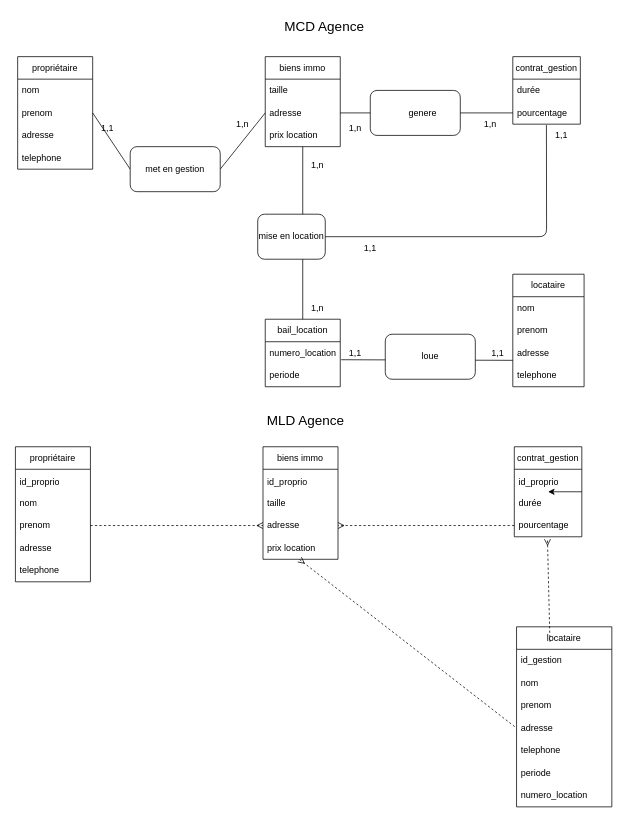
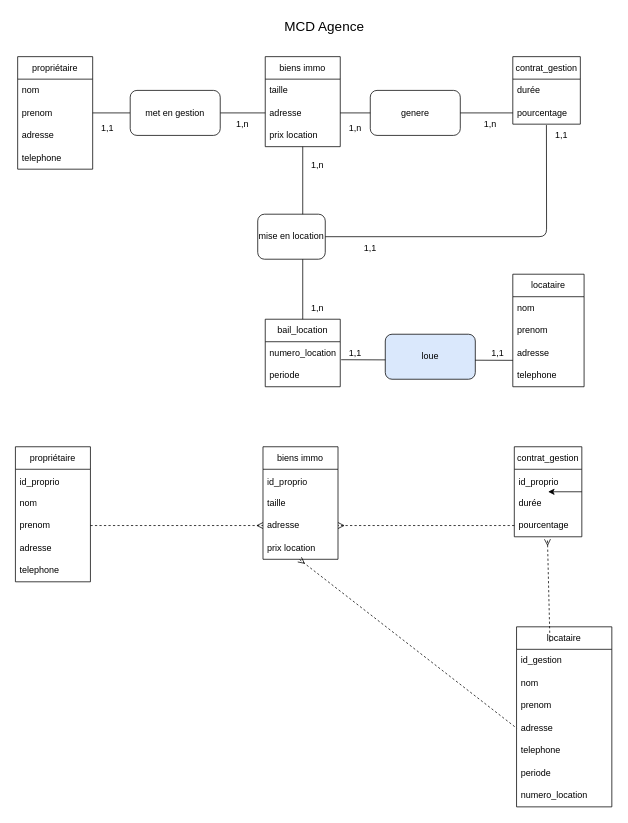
  <mxCell id="0" />
  <mxCell id="1" parent="0" />
  <mxCell id="2" value="propriétaire" style="swimlane;fontStyle=0;childLayout=stackLayout;horizontal=1;startSize=30;horizontalStack=0;resizeParent=1;resizeParentMax=0;resizeLast=0;collapsible=1;marginBottom=0;whiteSpace=wrap;html=1;" vertex="1" parent="1"><mxGeometry x="23" y="75" width="100" height="150" as="geometry" /></mxCell>
  <mxCell id="3" value="nom" style="text;strokeColor=none;fillColor=none;align=left;verticalAlign=middle;spacingLeft=4;spacingRight=4;overflow=hidden;points=[[0,0.5],[1,0.5]];portConstraint=eastwest;rotatable=0;whiteSpace=wrap;html=1;" vertex="1" parent="2"><mxGeometry y="30" width="100" height="30" as="geometry" /></mxCell>
  <mxCell id="4" value="prenom" style="text;strokeColor=none;fillColor=none;align=left;verticalAlign=middle;spacingLeft=4;spacingRight=4;overflow=hidden;points=[[0,0.5],[1,0.5]];portConstraint=eastwest;rotatable=0;whiteSpace=wrap;html=1;" vertex="1" parent="2"><mxGeometry y="60" width="100" height="30" as="geometry" /></mxCell>
  <mxCell id="5" value="adresse" style="text;strokeColor=none;fillColor=none;align=left;verticalAlign=middle;spacingLeft=4;spacingRight=4;overflow=hidden;points=[[0,0.5],[1,0.5]];portConstraint=eastwest;rotatable=0;whiteSpace=wrap;html=1;" vertex="1" parent="2"><mxGeometry y="90" width="100" height="30" as="geometry" /></mxCell>
  <mxCell id="6" value="telephone" style="text;strokeColor=none;fillColor=none;align=left;verticalAlign=middle;spacingLeft=4;spacingRight=4;overflow=hidden;points=[[0,0.5],[1,0.5]];portConstraint=eastwest;rotatable=0;whiteSpace=wrap;html=1;" vertex="1" parent="2"><mxGeometry y="120" width="100" height="30" as="geometry" /></mxCell>
  <mxCell id="7" value="biens immo" style="swimlane;fontStyle=0;childLayout=stackLayout;horizontal=1;startSize=30;horizontalStack=0;resizeParent=1;resizeParentMax=0;resizeLast=0;collapsible=1;marginBottom=0;whiteSpace=wrap;html=1;" vertex="1" parent="1"><mxGeometry x="353" y="75" width="100" height="120" as="geometry" /></mxCell>
  <mxCell id="8" value="taille" style="text;strokeColor=none;fillColor=none;align=left;verticalAlign=middle;spacingLeft=4;spacingRight=4;overflow=hidden;points=[[0,0.5],[1,0.5]];portConstraint=eastwest;rotatable=0;whiteSpace=wrap;html=1;" vertex="1" parent="7"><mxGeometry y="30" width="100" height="30" as="geometry" /></mxCell>
  <mxCell id="9" value="adresse" style="text;strokeColor=none;fillColor=none;align=left;verticalAlign=middle;spacingLeft=4;spacingRight=4;overflow=hidden;points=[[0,0.5],[1,0.5]];portConstraint=eastwest;rotatable=0;whiteSpace=wrap;html=1;" vertex="1" parent="7"><mxGeometry y="60" width="100" height="30" as="geometry" /></mxCell>
  <mxCell id="10" value="prix location" style="text;strokeColor=none;fillColor=none;align=left;verticalAlign=middle;spacingLeft=4;spacingRight=4;overflow=hidden;points=[[0,0.5],[1,0.5]];portConstraint=eastwest;rotatable=0;whiteSpace=wrap;html=1;" vertex="1" parent="7"><mxGeometry y="90" width="100" height="30" as="geometry" /></mxCell>
  <mxCell id="11" value="contrat_gestion" style="swimlane;fontStyle=0;childLayout=stackLayout;horizontal=1;startSize=30;horizontalStack=0;resizeParent=1;resizeParentMax=0;resizeLast=0;collapsible=1;marginBottom=0;whiteSpace=wrap;html=1;" vertex="1" parent="1"><mxGeometry x="683" y="75" width="90" height="90" as="geometry" /></mxCell>
  <mxCell id="12" value="durée" style="text;strokeColor=none;fillColor=none;align=left;verticalAlign=middle;spacingLeft=4;spacingRight=4;overflow=hidden;points=[[0,0.5],[1,0.5]];portConstraint=eastwest;rotatable=0;whiteSpace=wrap;html=1;" vertex="1" parent="11"><mxGeometry y="30" width="90" height="30" as="geometry" /></mxCell>
  <mxCell id="13" value="pourcentage" style="text;strokeColor=none;fillColor=none;align=left;verticalAlign=middle;spacingLeft=4;spacingRight=4;overflow=hidden;points=[[0,0.5],[1,0.5]];portConstraint=eastwest;rotatable=0;whiteSpace=wrap;html=1;" vertex="1" parent="11"><mxGeometry y="60" width="90" height="30" as="geometry" /></mxCell>
  <mxCell id="14" style="edgeStyle=none;html=1;" edge="1" parent="11" source="11" target="12"><mxGeometry relative="1" as="geometry" /></mxCell>
  <mxCell id="15" value="bail_location" style="swimlane;fontStyle=0;childLayout=stackLayout;horizontal=1;startSize=30;horizontalStack=0;resizeParent=1;resizeParentMax=0;resizeLast=0;collapsible=1;marginBottom=0;whiteSpace=wrap;html=1;" vertex="1" parent="1"><mxGeometry x="353" y="425" width="100" height="90" as="geometry" /></mxCell>
  <mxCell id="16" value="numero_location" style="text;strokeColor=none;fillColor=none;align=left;verticalAlign=middle;spacingLeft=4;spacingRight=4;overflow=hidden;points=[[0,0.5],[1,0.5]];portConstraint=eastwest;rotatable=0;whiteSpace=wrap;html=1;" vertex="1" parent="15"><mxGeometry y="30" width="100" height="30" as="geometry" /></mxCell>
  <mxCell id="17" value="periode" style="text;strokeColor=none;fillColor=none;align=left;verticalAlign=middle;spacingLeft=4;spacingRight=4;overflow=hidden;points=[[0,0.5],[1,0.5]];portConstraint=eastwest;rotatable=0;whiteSpace=wrap;html=1;" vertex="1" parent="15"><mxGeometry y="60" width="100" height="30" as="geometry" /></mxCell>
  <mxCell id="18" value="locataire" style="swimlane;fontStyle=0;childLayout=stackLayout;horizontal=1;startSize=30;horizontalStack=0;resizeParent=1;resizeParentMax=0;resizeLast=0;collapsible=1;marginBottom=0;whiteSpace=wrap;html=1;" vertex="1" parent="1"><mxGeometry x="683" y="365" width="95" height="150" as="geometry" /></mxCell>
  <mxCell id="19" value="nom" style="text;strokeColor=none;fillColor=none;align=left;verticalAlign=middle;spacingLeft=4;spacingRight=4;overflow=hidden;points=[[0,0.5],[1,0.5]];portConstraint=eastwest;rotatable=0;whiteSpace=wrap;html=1;" vertex="1" parent="18"><mxGeometry y="30" width="95" height="30" as="geometry" /></mxCell>
  <mxCell id="20" value="prenom" style="text;strokeColor=none;fillColor=none;align=left;verticalAlign=middle;spacingLeft=4;spacingRight=4;overflow=hidden;points=[[0,0.5],[1,0.5]];portConstraint=eastwest;rotatable=0;whiteSpace=wrap;html=1;" vertex="1" parent="18"><mxGeometry y="60" width="95" height="30" as="geometry" /></mxCell>
  <mxCell id="21" value="adresse" style="text;strokeColor=none;fillColor=none;align=left;verticalAlign=middle;spacingLeft=4;spacingRight=4;overflow=hidden;points=[[0,0.5],[1,0.5]];portConstraint=eastwest;rotatable=0;whiteSpace=wrap;html=1;" vertex="1" parent="18"><mxGeometry y="90" width="95" height="30" as="geometry" /></mxCell>
  <mxCell id="22" value="telephone" style="text;strokeColor=none;fillColor=none;align=left;verticalAlign=middle;spacingLeft=4;spacingRight=4;overflow=hidden;points=[[0,0.5],[1,0.5]];portConstraint=eastwest;rotatable=0;whiteSpace=wrap;html=1;" vertex="1" parent="18"><mxGeometry y="120" width="95" height="30" as="geometry" /></mxCell>
  <mxCell id="23" value="" style="endArrow=none;html=1;exitX=1;exitY=0.5;exitDx=0;exitDy=0;entryX=0;entryY=0.5;entryDx=0;entryDy=0;startArrow=none;" edge="1" parent="1" source="27" target="9"><mxGeometry width="50" height="50" relative="1" as="geometry"><mxPoint x="413" y="355" as="sourcePoint" /><mxPoint x="463" y="305" as="targetPoint" /></mxGeometry></mxCell>
  <mxCell id="24" value="" style="endArrow=none;html=1;entryX=1;entryY=0.5;entryDx=0;entryDy=0;" edge="1" parent="1" source="13" target="9"><mxGeometry width="50" height="50" relative="1" as="geometry"><mxPoint x="133" y="160" as="sourcePoint" /><mxPoint x="283" y="160" as="targetPoint" /></mxGeometry></mxCell>
  <mxCell id="25" value="" style="endArrow=none;html=1;exitX=0.5;exitY=0;exitDx=0;exitDy=0;entryX=0.5;entryY=1;entryDx=0;entryDy=0;entryPerimeter=0;" edge="1" parent="1" source="15" target="10"><mxGeometry width="50" height="50" relative="1" as="geometry"><mxPoint x="133" y="160" as="sourcePoint" /><mxPoint x="283" y="160" as="targetPoint" /></mxGeometry></mxCell>
  <mxCell id="26" value="" style="endArrow=none;html=1;exitX=1;exitY=0.5;exitDx=0;exitDy=0;entryX=0;entryY=0.5;entryDx=0;entryDy=0;" edge="1" parent="1" source="4" target="27"><mxGeometry width="50" height="50" relative="1" as="geometry"><mxPoint x="123" y="150" as="sourcePoint" /><mxPoint x="353" y="150" as="targetPoint" /></mxGeometry></mxCell>
- <mxCell id="27" value="met en gestion" style="rounded=1;whiteSpace=wrap;html=1;" vertex="1" parent="1"><mxGeometry x="173" y="195" width="120" height="60" as="geometry" /></mxCell>
+ <mxCell id="27" value="met en gestion" style="rounded=1;whiteSpace=wrap;html=1;" vertex="1" parent="1"><mxGeometry x="173" y="120" width="120" height="60" as="geometry" /></mxCell>
  <mxCell id="28" value="" style="rounded=1;whiteSpace=wrap;html=1;" vertex="1" parent="1"><mxGeometry x="493" y="120" width="120" height="60" as="geometry" /></mxCell>
  <mxCell id="29" value="mise en location" style="rounded=1;whiteSpace=wrap;html=1;" vertex="1" parent="1"><mxGeometry x="343" y="285" width="90" height="60" as="geometry" /></mxCell>
  <mxCell id="30" value="" style="endArrow=none;html=1;exitX=1.012;exitY=0.8;exitDx=0;exitDy=0;exitPerimeter=0;entryX=0;entryY=0.827;entryDx=0;entryDy=0;entryPerimeter=0;" edge="1" parent="1" source="16" target="21"><mxGeometry width="50" height="50" relative="1" as="geometry"><mxPoint x="413" y="355" as="sourcePoint" /><mxPoint x="463" y="305" as="targetPoint" /></mxGeometry></mxCell>
- <mxCell id="31" value="loue" style="rounded=1;whiteSpace=wrap;html=1;" vertex="1" parent="1"><mxGeometry x="513" y="445" width="120" height="60" as="geometry" /></mxCell>
+ <mxCell id="31" value="loue" style="rounded=1;whiteSpace=wrap;html=1;fillColor=#dae8fc;" vertex="1" parent="1"><mxGeometry x="513" y="445" width="120" height="60" as="geometry" /></mxCell>
  <mxCell id="32" value="1,1" style="text;html=1;strokeColor=none;fillColor=none;align=center;verticalAlign=middle;whiteSpace=wrap;rounded=0;" vertex="1" parent="1"><mxGeometry x="113" y="155" width="60" height="30" as="geometry" /></mxCell>
  <mxCell id="33" value="1,n" style="text;html=1;strokeColor=none;fillColor=none;align=center;verticalAlign=middle;whiteSpace=wrap;rounded=0;" vertex="1" parent="1"><mxGeometry x="293" y="150" width="60" height="30" as="geometry" /></mxCell>
  <mxCell id="34" value="1,n" style="text;html=1;strokeColor=none;fillColor=none;align=center;verticalAlign=middle;whiteSpace=wrap;rounded=0;" vertex="1" parent="1"><mxGeometry x="443" y="155" width="60" height="30" as="geometry" /></mxCell>
  <mxCell id="35" value="1,n" style="text;html=1;strokeColor=none;fillColor=none;align=center;verticalAlign=middle;whiteSpace=wrap;rounded=0;" vertex="1" parent="1"><mxGeometry x="623" y="150" width="60" height="30" as="geometry" /></mxCell>
  <mxCell id="36" value="1,n" style="text;html=1;strokeColor=none;fillColor=none;align=center;verticalAlign=middle;whiteSpace=wrap;rounded=0;" vertex="1" parent="1"><mxGeometry x="393" y="205" width="60" height="30" as="geometry" /></mxCell>
  <mxCell id="37" value="1,n" style="text;html=1;strokeColor=none;fillColor=none;align=center;verticalAlign=middle;whiteSpace=wrap;rounded=0;" vertex="1" parent="1"><mxGeometry x="393" y="395" width="60" height="30" as="geometry" /></mxCell>
  <mxCell id="38" value="1,1" style="text;html=1;strokeColor=none;fillColor=none;align=center;verticalAlign=middle;whiteSpace=wrap;rounded=0;" vertex="1" parent="1"><mxGeometry x="633" y="455" width="60" height="30" as="geometry" /></mxCell>
  <mxCell id="39" value="1,1" style="text;html=1;strokeColor=none;fillColor=none;align=center;verticalAlign=middle;whiteSpace=wrap;rounded=0;" vertex="1" parent="1"><mxGeometry x="443" y="455" width="60" height="30" as="geometry" /></mxCell>
- <mxCell id="40" value="genere" style="text;html=1;strokeColor=none;fillColor=none;align=center;verticalAlign=middle;whiteSpace=wrap;rounded=0;" vertex="1" parent="1"><mxGeometry x="533" y="135" width="60" height="30" as="geometry" /></mxCell>
+ <mxCell id="40" value="genere" style="text;html=1;strokeColor=none;fillColor=none;align=center;verticalAlign=middle;whiteSpace=wrap;rounded=0;" vertex="1" parent="1"><mxGeometry x="523" y="135" width="60" height="30" as="geometry" /></mxCell>
  <mxCell id="41" value="" style="endArrow=none;html=1;entryX=1;entryY=0.5;entryDx=0;entryDy=0;exitX=0.498;exitY=1.04;exitDx=0;exitDy=0;exitPerimeter=0;" edge="1" parent="1" source="13" target="29"><mxGeometry width="50" height="50" relative="1" as="geometry"><mxPoint x="833" y="315" as="sourcePoint" /><mxPoint x="463" y="305" as="targetPoint" /><Array as="points"><mxPoint x="728" y="315" /></Array></mxGeometry></mxCell>
  <mxCell id="42" value="1,1" style="text;html=1;strokeColor=none;fillColor=none;align=center;verticalAlign=middle;whiteSpace=wrap;rounded=0;" vertex="1" parent="1"><mxGeometry x="463" y="315" width="60" height="30" as="geometry" /></mxCell>
  <mxCell id="43" value="1,1" style="text;html=1;strokeColor=none;fillColor=none;align=center;verticalAlign=middle;whiteSpace=wrap;rounded=0;" vertex="1" parent="1"><mxGeometry x="718" y="165" width="60" height="30" as="geometry" /></mxCell>
  <mxCell id="44" value="&lt;font style=&quot;font-size: 18px;&quot;&gt;MCD Agence&lt;/font&gt;" style="text;html=1;strokeColor=none;fillColor=none;align=center;verticalAlign=middle;whiteSpace=wrap;rounded=0;" vertex="1" parent="1"><mxGeometry x="326" y="20" width="212" height="30" as="geometry" /></mxCell>
  <mxCell id="45" value="propriétaire" style="swimlane;fontStyle=0;childLayout=stackLayout;horizontal=1;startSize=30;horizontalStack=0;resizeParent=1;resizeParentMax=0;resizeLast=0;collapsible=1;marginBottom=0;whiteSpace=wrap;html=1;" vertex="1" parent="1"><mxGeometry x="20" y="595" width="100" height="180" as="geometry" /></mxCell>
  <mxCell id="46" value="&lt;font style=&quot;font-size: 12px;&quot;&gt;id_proprio&lt;/font&gt;" style="text;strokeColor=none;fillColor=none;align=left;verticalAlign=middle;spacingLeft=4;spacingRight=4;overflow=hidden;points=[[0,0.5],[1,0.5]];portConstraint=eastwest;rotatable=0;whiteSpace=wrap;html=1;fontSize=18;" vertex="1" parent="45"><mxGeometry y="30" width="100" height="30" as="geometry" /></mxCell>
  <mxCell id="47" value="nom" style="text;strokeColor=none;fillColor=none;align=left;verticalAlign=middle;spacingLeft=4;spacingRight=4;overflow=hidden;points=[[0,0.5],[1,0.5]];portConstraint=eastwest;rotatable=0;whiteSpace=wrap;html=1;" vertex="1" parent="45"><mxGeometry y="60" width="100" height="30" as="geometry" /></mxCell>
  <mxCell id="48" value="prenom" style="text;strokeColor=none;fillColor=none;align=left;verticalAlign=middle;spacingLeft=4;spacingRight=4;overflow=hidden;points=[[0,0.5],[1,0.5]];portConstraint=eastwest;rotatable=0;whiteSpace=wrap;html=1;" vertex="1" parent="45"><mxGeometry y="90" width="100" height="30" as="geometry" /></mxCell>
  <mxCell id="49" value="adresse" style="text;strokeColor=none;fillColor=none;align=left;verticalAlign=middle;spacingLeft=4;spacingRight=4;overflow=hidden;points=[[0,0.5],[1,0.5]];portConstraint=eastwest;rotatable=0;whiteSpace=wrap;html=1;" vertex="1" parent="45"><mxGeometry y="120" width="100" height="30" as="geometry" /></mxCell>
  <mxCell id="50" value="telephone" style="text;strokeColor=none;fillColor=none;align=left;verticalAlign=middle;spacingLeft=4;spacingRight=4;overflow=hidden;points=[[0,0.5],[1,0.5]];portConstraint=eastwest;rotatable=0;whiteSpace=wrap;html=1;" vertex="1" parent="45"><mxGeometry y="150" width="100" height="30" as="geometry" /></mxCell>
  <mxCell id="51" value="biens immo" style="swimlane;fontStyle=0;childLayout=stackLayout;horizontal=1;startSize=30;horizontalStack=0;resizeParent=1;resizeParentMax=0;resizeLast=0;collapsible=1;marginBottom=0;whiteSpace=wrap;html=1;" vertex="1" parent="1"><mxGeometry x="350" y="595" width="100" height="150" as="geometry" /></mxCell>
  <mxCell id="52" value="&lt;font style=&quot;font-size: 12px;&quot;&gt;id_proprio&lt;/font&gt;" style="text;strokeColor=none;fillColor=none;align=left;verticalAlign=middle;spacingLeft=4;spacingRight=4;overflow=hidden;points=[[0,0.5],[1,0.5]];portConstraint=eastwest;rotatable=0;whiteSpace=wrap;html=1;fontSize=18;" vertex="1" parent="51"><mxGeometry y="30" width="100" height="30" as="geometry" /></mxCell>
  <mxCell id="53" value="taille" style="text;strokeColor=none;fillColor=none;align=left;verticalAlign=middle;spacingLeft=4;spacingRight=4;overflow=hidden;points=[[0,0.5],[1,0.5]];portConstraint=eastwest;rotatable=0;whiteSpace=wrap;html=1;" vertex="1" parent="51"><mxGeometry y="60" width="100" height="30" as="geometry" /></mxCell>
  <mxCell id="54" value="adresse" style="text;strokeColor=none;fillColor=none;align=left;verticalAlign=middle;spacingLeft=4;spacingRight=4;overflow=hidden;points=[[0,0.5],[1,0.5]];portConstraint=eastwest;rotatable=0;whiteSpace=wrap;html=1;" vertex="1" parent="51"><mxGeometry y="90" width="100" height="30" as="geometry" /></mxCell>
  <mxCell id="55" value="prix location" style="text;strokeColor=none;fillColor=none;align=left;verticalAlign=middle;spacingLeft=4;spacingRight=4;overflow=hidden;points=[[0,0.5],[1,0.5]];portConstraint=eastwest;rotatable=0;whiteSpace=wrap;html=1;" vertex="1" parent="51"><mxGeometry y="120" width="100" height="30" as="geometry" /></mxCell>
  <mxCell id="56" value="contrat_gestion" style="swimlane;fontStyle=0;childLayout=stackLayout;horizontal=1;startSize=30;horizontalStack=0;resizeParent=1;resizeParentMax=0;resizeLast=0;collapsible=1;marginBottom=0;whiteSpace=wrap;html=1;" vertex="1" parent="1"><mxGeometry x="685" y="595" width="90" height="120" as="geometry" /></mxCell>
  <mxCell id="57" value="&lt;font style=&quot;font-size: 12px;&quot;&gt;id_proprio&lt;/font&gt;" style="text;strokeColor=none;fillColor=none;align=left;verticalAlign=middle;spacingLeft=4;spacingRight=4;overflow=hidden;points=[[0,0.5],[1,0.5]];portConstraint=eastwest;rotatable=0;whiteSpace=wrap;html=1;fontSize=18;" vertex="1" parent="56"><mxGeometry y="30" width="90" height="30" as="geometry" /></mxCell>
  <mxCell id="58" value="durée" style="text;strokeColor=none;fillColor=none;align=left;verticalAlign=middle;spacingLeft=4;spacingRight=4;overflow=hidden;points=[[0,0.5],[1,0.5]];portConstraint=eastwest;rotatable=0;whiteSpace=wrap;html=1;" vertex="1" parent="56"><mxGeometry y="60" width="90" height="30" as="geometry" /></mxCell>
  <mxCell id="59" value="pourcentage" style="text;strokeColor=none;fillColor=none;align=left;verticalAlign=middle;spacingLeft=4;spacingRight=4;overflow=hidden;points=[[0,0.5],[1,0.5]];portConstraint=eastwest;rotatable=0;whiteSpace=wrap;html=1;" vertex="1" parent="56"><mxGeometry y="90" width="90" height="30" as="geometry" /></mxCell>
  <mxCell id="60" style="edgeStyle=none;html=1;" edge="1" parent="56" source="56" target="58"><mxGeometry relative="1" as="geometry" /></mxCell>
  <mxCell id="61" value="locataire" style="swimlane;fontStyle=0;childLayout=stackLayout;horizontal=1;startSize=30;horizontalStack=0;resizeParent=1;resizeParentMax=0;resizeLast=0;collapsible=1;marginBottom=0;whiteSpace=wrap;html=1;" vertex="1" parent="1"><mxGeometry x="688" y="835" width="127" height="240" as="geometry" /></mxCell>
  <mxCell id="62" value="id_gestion" style="text;strokeColor=none;fillColor=none;align=left;verticalAlign=middle;spacingLeft=4;spacingRight=4;overflow=hidden;points=[[0,0.5],[1,0.5]];portConstraint=eastwest;rotatable=0;whiteSpace=wrap;html=1;fontSize=12;" vertex="1" parent="61"><mxGeometry y="30" width="127" height="30" as="geometry" /></mxCell>
  <mxCell id="63" value="nom" style="text;strokeColor=none;fillColor=none;align=left;verticalAlign=middle;spacingLeft=4;spacingRight=4;overflow=hidden;points=[[0,0.5],[1,0.5]];portConstraint=eastwest;rotatable=0;whiteSpace=wrap;html=1;" vertex="1" parent="61"><mxGeometry y="60" width="127" height="30" as="geometry" /></mxCell>
  <mxCell id="64" value="prenom" style="text;strokeColor=none;fillColor=none;align=left;verticalAlign=middle;spacingLeft=4;spacingRight=4;overflow=hidden;points=[[0,0.5],[1,0.5]];portConstraint=eastwest;rotatable=0;whiteSpace=wrap;html=1;" vertex="1" parent="61"><mxGeometry y="90" width="127" height="30" as="geometry" /></mxCell>
  <mxCell id="65" value="adresse" style="text;strokeColor=none;fillColor=none;align=left;verticalAlign=middle;spacingLeft=4;spacingRight=4;overflow=hidden;points=[[0,0.5],[1,0.5]];portConstraint=eastwest;rotatable=0;whiteSpace=wrap;html=1;" vertex="1" parent="61"><mxGeometry y="120" width="127" height="30" as="geometry" /></mxCell>
  <mxCell id="66" value="telephone" style="text;strokeColor=none;fillColor=none;align=left;verticalAlign=middle;spacingLeft=4;spacingRight=4;overflow=hidden;points=[[0,0.5],[1,0.5]];portConstraint=eastwest;rotatable=0;whiteSpace=wrap;html=1;" vertex="1" parent="61"><mxGeometry y="150" width="127" height="30" as="geometry" /></mxCell>
  <mxCell id="67" value="periode" style="text;strokeColor=none;fillColor=none;align=left;verticalAlign=middle;spacingLeft=4;spacingRight=4;overflow=hidden;points=[[0,0.5],[1,0.5]];portConstraint=eastwest;rotatable=0;whiteSpace=wrap;html=1;" vertex="1" parent="61"><mxGeometry y="180" width="127" height="30" as="geometry" /></mxCell>
  <mxCell id="68" value="numero_location" style="text;strokeColor=none;fillColor=none;align=left;verticalAlign=middle;spacingLeft=4;spacingRight=4;overflow=hidden;points=[[0,0.5],[1,0.5]];portConstraint=eastwest;rotatable=0;whiteSpace=wrap;html=1;" vertex="1" parent="61"><mxGeometry y="210" width="127" height="30" as="geometry" /></mxCell>
  <mxCell id="69" value="" style="endArrow=ERmany;dashed=1;html=1;fontSize=18;exitX=1;exitY=0.5;exitDx=0;exitDy=0;entryX=0;entryY=0.5;entryDx=0;entryDy=0;endFill=0;" edge="1" parent="1" source="48" target="54"><mxGeometry width="50" height="50" relative="1" as="geometry"><mxPoint x="362" y="805" as="sourcePoint" /><mxPoint x="412" y="755" as="targetPoint" /></mxGeometry></mxCell>
  <mxCell id="70" value="" style="endArrow=ERmany;dashed=1;html=1;fontSize=18;exitX=0;exitY=0.5;exitDx=0;exitDy=0;entryX=1;entryY=0.5;entryDx=0;entryDy=0;endFill=0;" edge="1" parent="1" source="59" target="54"><mxGeometry width="50" height="50" relative="1" as="geometry"><mxPoint x="130" y="710" as="sourcePoint" /><mxPoint x="360" y="710" as="targetPoint" /></mxGeometry></mxCell>
  <mxCell id="71" value="" style="endArrow=none;dashed=1;html=1;fontSize=18;exitX=0.488;exitY=1.013;exitDx=0;exitDy=0;entryX=0;entryY=0.5;entryDx=0;entryDy=0;exitPerimeter=0;startArrow=ERmany;startFill=0;" edge="1" parent="1" source="55" target="65"><mxGeometry width="50" height="50" relative="1" as="geometry"><mxPoint x="690" y="710" as="sourcePoint" /><mxPoint x="400" y="975" as="targetPoint" /></mxGeometry></mxCell>
  <mxCell id="72" value="" style="endArrow=ERmany;dashed=1;html=1;fontSize=12;entryX=0.491;entryY=1.107;entryDx=0;entryDy=0;entryPerimeter=0;exitX=0.5;exitY=0;exitDx=0;exitDy=0;endFill=0;" edge="1" parent="1" target="59"><mxGeometry width="50" height="50" relative="1" as="geometry"><mxPoint x="732.5" y="855" as="sourcePoint" /><mxPoint x="412" y="755" as="targetPoint" /></mxGeometry></mxCell>
- <mxCell id="73" value="&lt;font style=&quot;font-size: 18px;&quot;&gt;MLD Agence&lt;/font&gt;" style="text;html=1;strokeColor=none;fillColor=none;align=center;verticalAlign=middle;whiteSpace=wrap;rounded=0;" vertex="1" parent="1"><mxGeometry x="301" y="545" width="212" height="30" as="geometry" /></mxCell>
